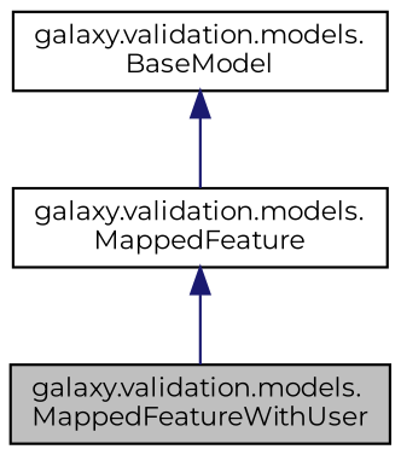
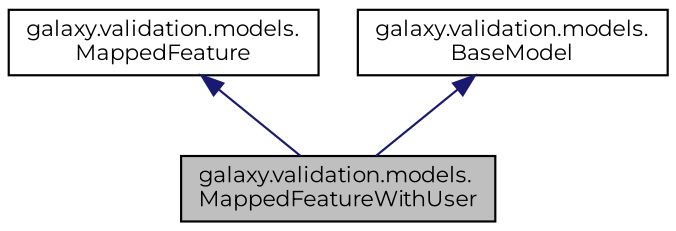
  digraph {
    fontname=Montserrat
    node [color=black fillcolor=white fontname=Montserrat fontsize=10 shape=record style=filled]
    edge [color=midnightblue dir=back fontname=Montserrat fontsize=10 labelfontname=Helvetica labelfontsize=10 style=solid]
    n1 [fillcolor=grey75 fontcolor=black height=0.2 label="galaxy.validation.models.\lMappedFeatureWithUser" width=0.4]
    n2 [height=0.2 label="galaxy.validation.models.\lMappedFeature" width=0.4]
    n3 [height=0.2 label="galaxy.validation.models.\lBaseModel" width=0.4]
    n2 -> n1
-   n3 -> n2
+   n3 -> n1
  }
